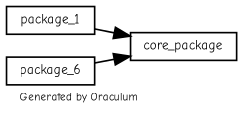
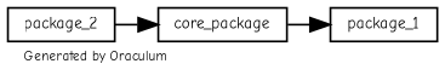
  digraph {
    fontname="Comic Neue"
    fontsize=7
    label="Generated by Oraculum"
    labeljust=l
    nodesep=0.2
    rankdir=LR
    ranksep=0.3
    node [fontname="Comic Neue" fontsize=8 shape=rectangle]
    edge [fontname="Comic Neue"]
    core_package [height=0.2]
    package_1 [height=0.2]
-   package_2 [height=0.2 label=package_6]
-   package_1 -> core_package
+   package_2 [height=0.2]
+   core_package -> package_1
    package_2 -> core_package
  }
